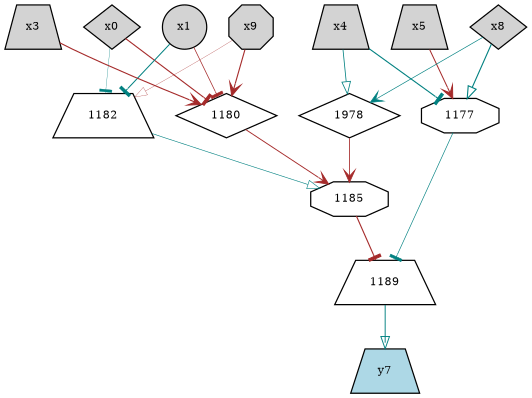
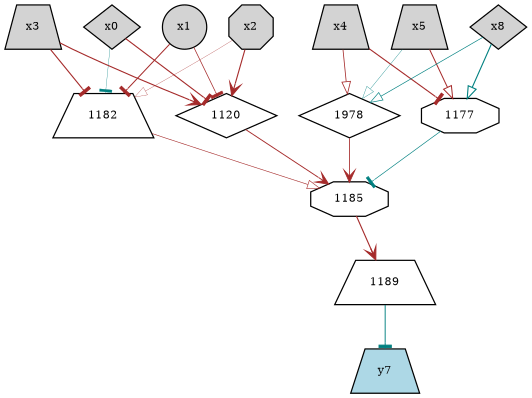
  digraph {
    node [fillcolor=lightgray fontsize=9 shape=trapezium style=filled]
    edge [arrowhead=tee color=brown penwidth=0.9 style=solid]
    x0 [height=0.5 shape=diamond width=0.5]
-   1180 [fillcolor=white height=0.1 shape=diamond width=0.1]
+   1180 [fillcolor=white height=0.1 shape=diamond width=0.1 label=1120]
    1182 [fillcolor=white height=0.1 width=0.1]
    1185 [fillcolor=white height=0.1 shape=octagon width=0.1]
    x1 [height=0.5 shape=ellipse width=0.5]
-   x2 [height=0.5 shape=octagon width=0.5 label=x9]
+   x2 [height=0.5 shape=octagon width=0.5]
    x3 [height=0.5 width=0.5]
    x4 [height=0.5 width=0.5]
    1177 [fillcolor=white height=0.1 shape=octagon width=0.1]
    n10 [fillcolor=white height=0.1 label=1978 shape=diamond width=0.1]
    x5 [height=0.5 width=0.5]
    n12 [height=0.5 label=x8 shape=diamond width=0.5]
    n13 [fillcolor=lightblue height=0.1 label=y7 width=0.1]
    1189 [fillcolor=white height=0.1 width=0.1]
    x0 -> 1180
    x0 -> 1182 [color=teal penwidth=0.25673992770873877]
    1180 -> 1185 [arrowhead=vee penwidth=0.7536164559239822]
-   1182 -> 1185 [arrowhead=onormal color=teal penwidth=0.4806415262858511]
-   1185 -> 1189
+   1182 -> 1185 [arrowhead=onormal penwidth=0.4806415262858511]
+   1185 -> 1189 [arrowhead=vee]
    x1 -> 1180 [penwidth=0.5995570331984139]
-   x1 -> 1182 [color=teal penwidth=0.821488777085371]
+   x1 -> 1182 [penwidth=0.821488777085371]
    x2 -> 1180 [arrowhead=vee]
    x2 -> 1182 [arrowhead=onormal penwidth=0.23083012264322025]
    x3 -> 1180 [arrowhead=vee]
-   x4 -> 1177 [color=teal penwidth=0.8897030991251755]
-   x4 -> n10 [arrowhead=onormal color=teal penwidth=0.6486206199658946]
-   1177 -> 1189 [color=teal penwidth=0.5254523744107273]
+   x3 -> 1182
+   x4 -> 1177 [penwidth=0.8897030991251755]
+   x4 -> n10 [arrowhead=onormal penwidth=0.6486206199658946]
+   1177 -> 1185 [color=teal penwidth=0.5254523744107273]
    n10 -> 1185 [arrowhead=vee penwidth=0.6801675010636804]
-   x5 -> 1177 [arrowhead=vee penwidth=0.8217324999320832]
+   x5 -> 1177 [arrowhead=onormal penwidth=0.8217324999320832]
+   x5 -> n10 [arrowhead=onormal color=teal penwidth=0.2808815232125506]
    n12 -> 1177 [arrowhead=onormal color=teal]
-   n12 -> n10 [arrowhead=vee color=teal penwidth=0.537274429886686]
-   1189 -> n13 [arrowhead=onormal color=teal penwidth=0.7678379388108924]
+   n12 -> n10 [arrowhead=onormal color=teal penwidth=0.537274429886686]
+   1189 -> n13 [color=teal penwidth=0.7678379388108924]
  }
